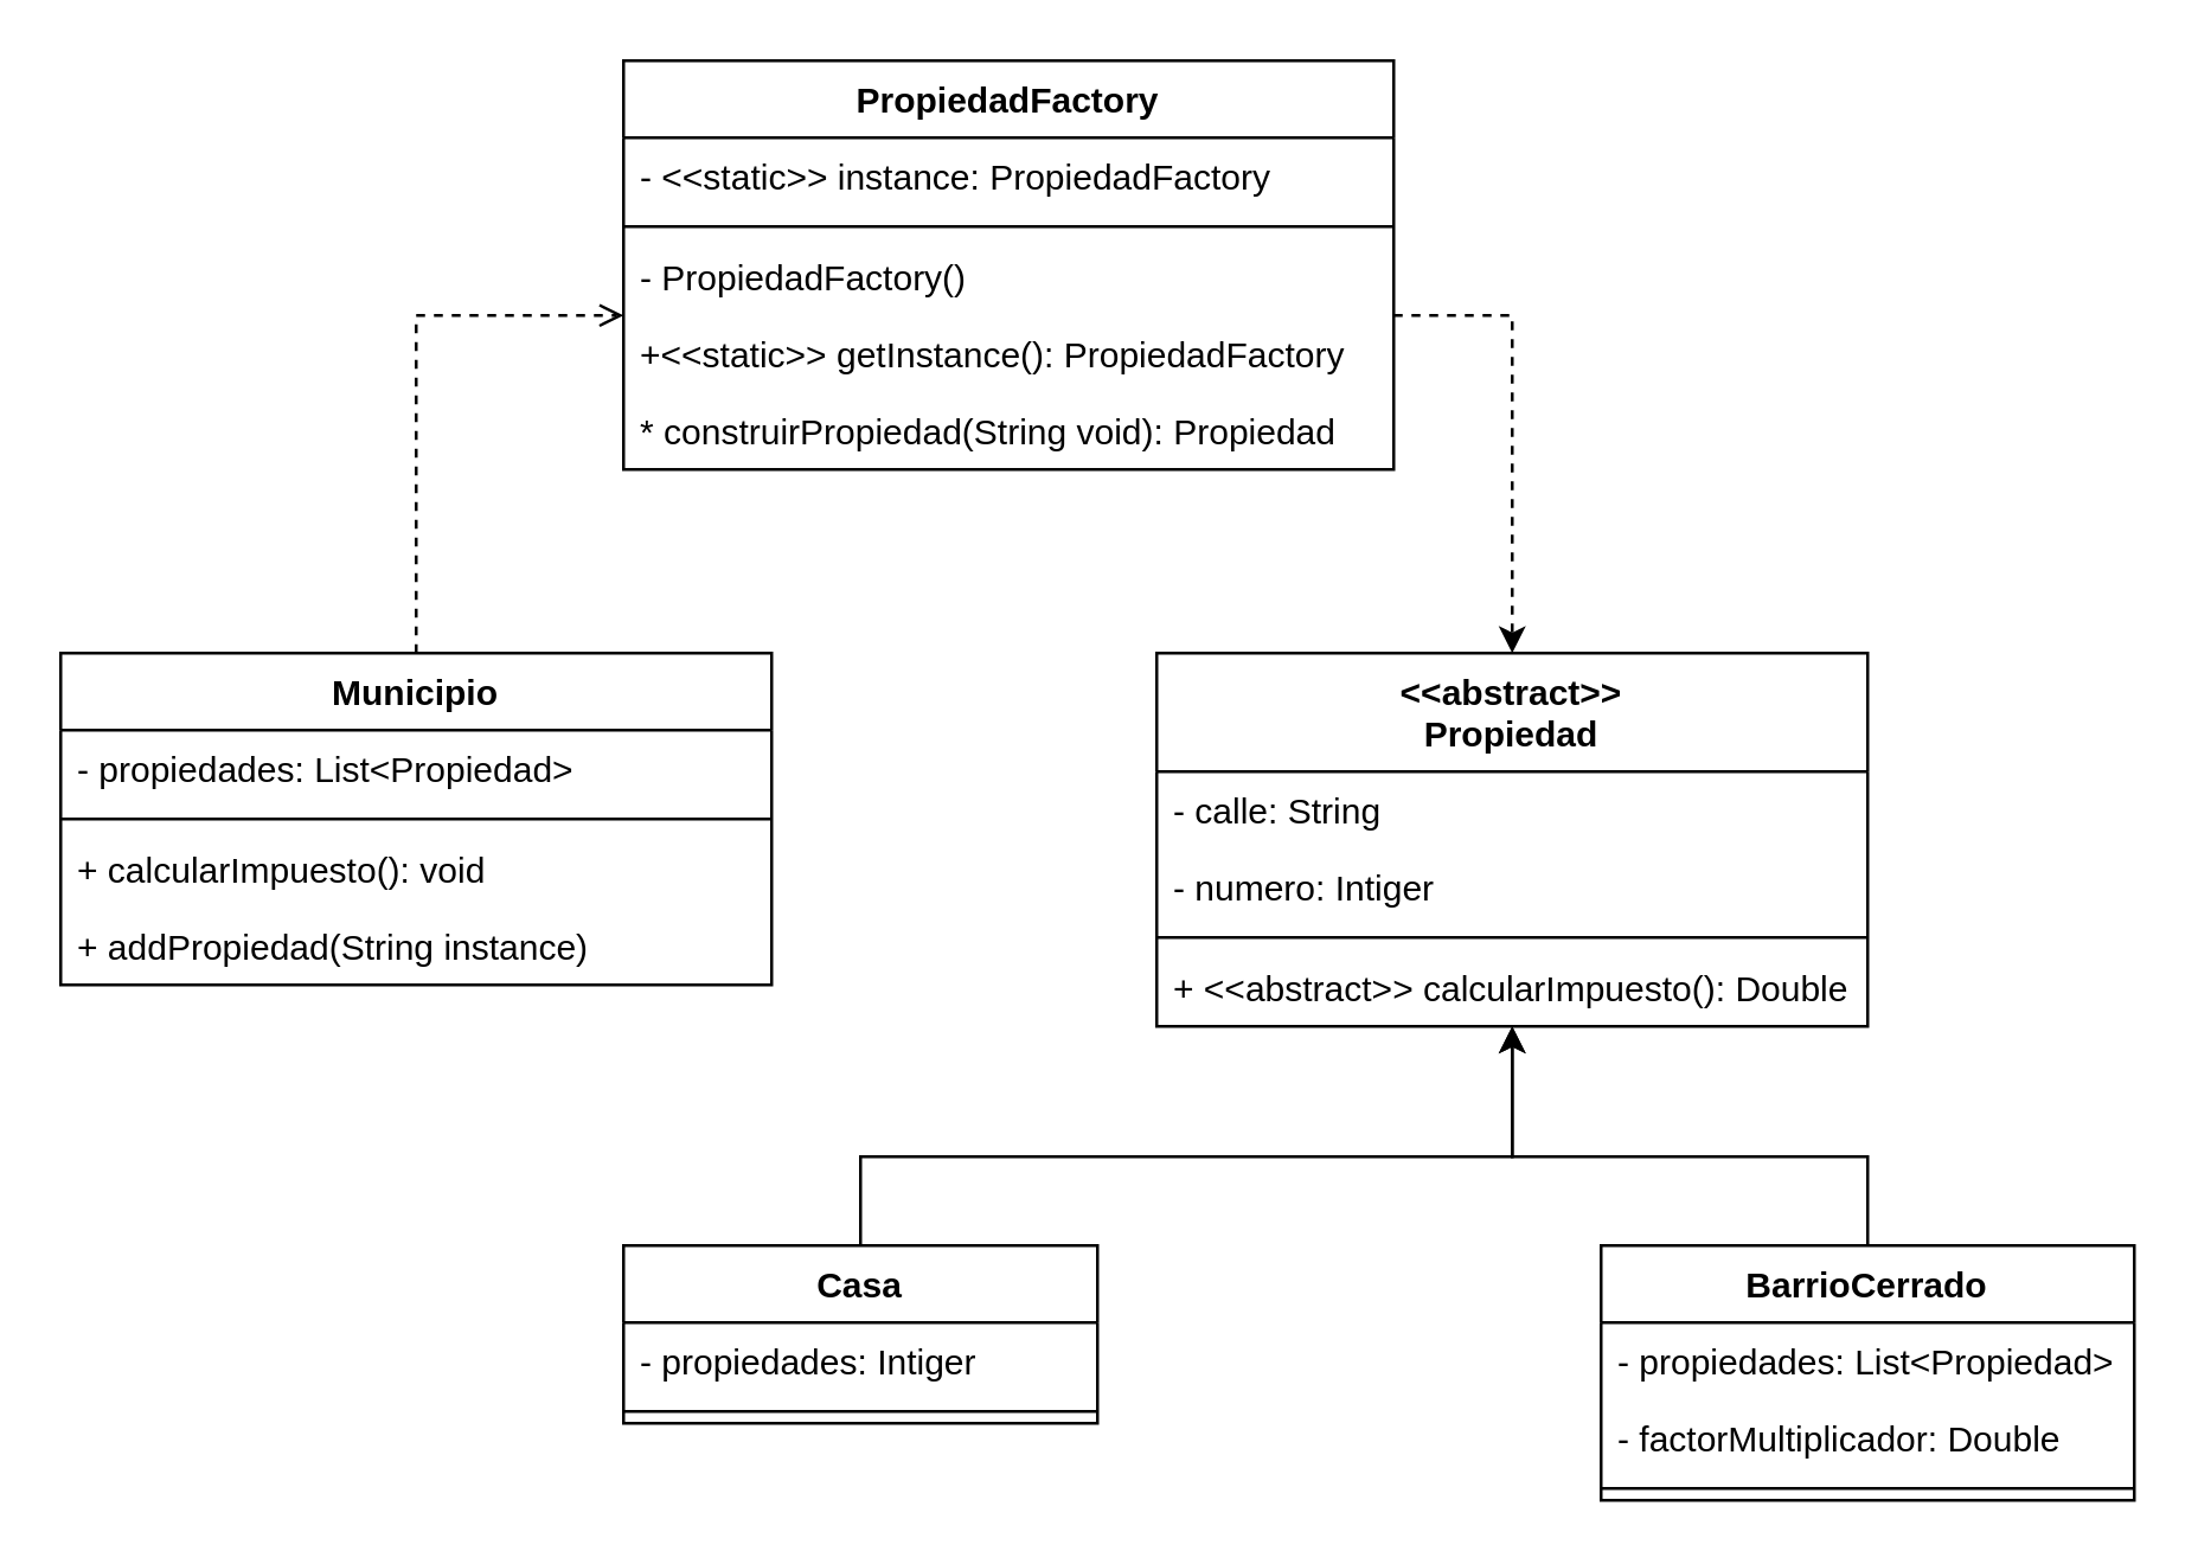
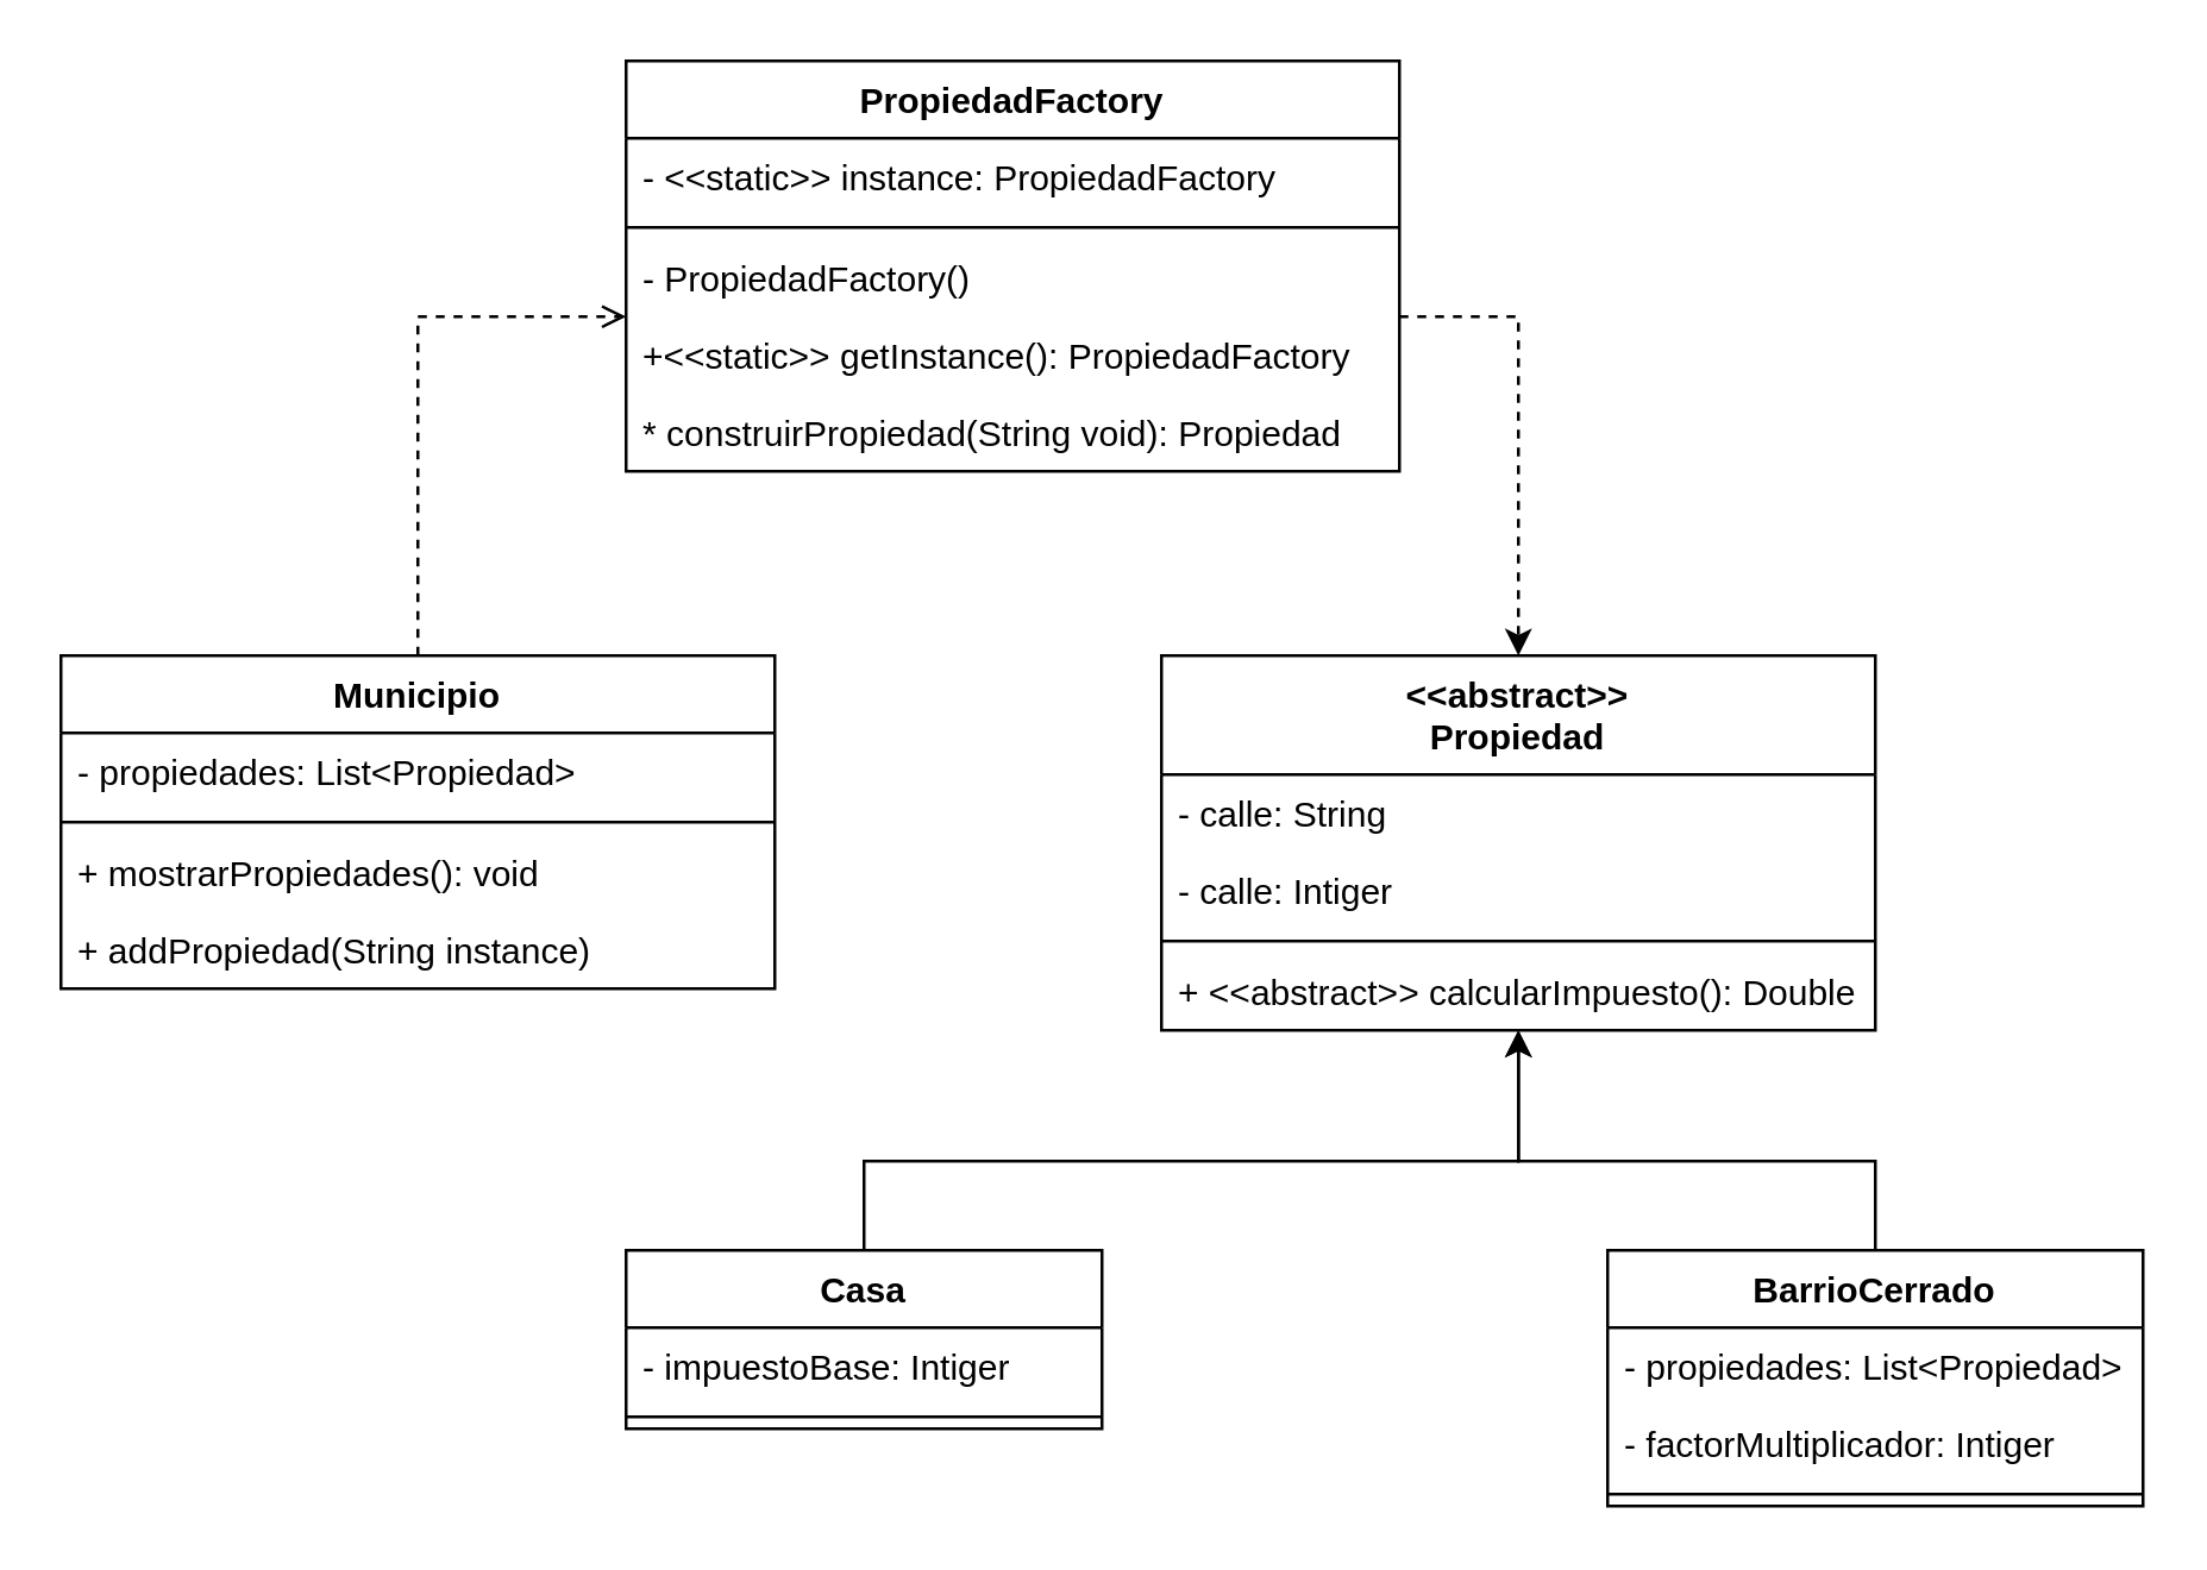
  <mxCell id="0" />
  <mxCell id="1" parent="0" />
  <mxCell id="2" style="edgeStyle=orthogonalEdgeStyle;rounded=0;orthogonalLoop=1;jettySize=auto;html=1;" edge="1" parent="1" source="3" target="11"><mxGeometry relative="1" as="geometry"><Array as="points"><mxPoint x="290" y="390" /><mxPoint x="510" y="390" /></Array></mxGeometry></mxCell>
  <mxCell id="3" value="Casa" style="swimlane;fontStyle=1;align=center;verticalAlign=top;childLayout=stackLayout;horizontal=1;startSize=26;horizontalStack=0;resizeParent=1;resizeParentMax=0;resizeLast=0;collapsible=1;marginBottom=0;" vertex="1" parent="1"><mxGeometry x="210" y="420" width="160" height="60" as="geometry" /></mxCell>
- <mxCell id="4" value="- propiedades: Intiger" style="text;strokeColor=none;fillColor=none;align=left;verticalAlign=top;spacingLeft=4;spacingRight=4;overflow=hidden;rotatable=0;points=[[0,0.5],[1,0.5]];portConstraint=eastwest;" vertex="1" parent="3"><mxGeometry y="26" width="160" height="26" as="geometry" /></mxCell>
+ <mxCell id="4" value="- impuestoBase: Intiger" style="text;strokeColor=none;fillColor=none;align=left;verticalAlign=top;spacingLeft=4;spacingRight=4;overflow=hidden;rotatable=0;points=[[0,0.5],[1,0.5]];portConstraint=eastwest;" vertex="1" parent="3"><mxGeometry y="26" width="160" height="26" as="geometry" /></mxCell>
  <mxCell id="5" value="" style="line;strokeWidth=1;fillColor=none;align=left;verticalAlign=middle;spacingTop=-1;spacingLeft=3;spacingRight=3;rotatable=0;labelPosition=right;points=[];portConstraint=eastwest;strokeColor=inherit;" vertex="1" parent="3"><mxGeometry y="52" width="160" height="8" as="geometry" /></mxCell>
  <mxCell id="6" style="edgeStyle=orthogonalEdgeStyle;rounded=0;orthogonalLoop=1;jettySize=auto;html=1;" edge="1" parent="1" source="7" target="11"><mxGeometry relative="1" as="geometry"><Array as="points"><mxPoint x="630" y="390" /><mxPoint x="510" y="390" /></Array></mxGeometry></mxCell>
  <mxCell id="7" value="BarrioCerrado" style="swimlane;fontStyle=1;align=center;verticalAlign=top;childLayout=stackLayout;horizontal=1;startSize=26;horizontalStack=0;resizeParent=1;resizeParentMax=0;resizeLast=0;collapsible=1;marginBottom=0;" vertex="1" parent="1"><mxGeometry x="540" y="420" width="180" height="86" as="geometry" /></mxCell>
  <mxCell id="8" value="- propiedades: List&lt;Propiedad&gt;" style="text;strokeColor=none;fillColor=none;align=left;verticalAlign=top;spacingLeft=4;spacingRight=4;overflow=hidden;rotatable=0;points=[[0,0.5],[1,0.5]];portConstraint=eastwest;" vertex="1" parent="7"><mxGeometry y="26" width="180" height="26" as="geometry" /></mxCell>
- <mxCell id="9" value="- factorMultiplicador: Double" style="text;strokeColor=none;fillColor=none;align=left;verticalAlign=top;spacingLeft=4;spacingRight=4;overflow=hidden;rotatable=0;points=[[0,0.5],[1,0.5]];portConstraint=eastwest;" vertex="1" parent="7"><mxGeometry y="52" width="180" height="26" as="geometry" /></mxCell>
+ <mxCell id="9" value="- factorMultiplicador: Intiger" style="text;strokeColor=none;fillColor=none;align=left;verticalAlign=top;spacingLeft=4;spacingRight=4;overflow=hidden;rotatable=0;points=[[0,0.5],[1,0.5]];portConstraint=eastwest;" vertex="1" parent="7"><mxGeometry y="52" width="180" height="26" as="geometry" /></mxCell>
  <mxCell id="10" value="" style="line;strokeWidth=1;fillColor=none;align=left;verticalAlign=middle;spacingTop=-1;spacingLeft=3;spacingRight=3;rotatable=0;labelPosition=right;points=[];portConstraint=eastwest;strokeColor=inherit;" vertex="1" parent="7"><mxGeometry y="78" width="180" height="8" as="geometry" /></mxCell>
  <mxCell id="11" value="&lt;&lt;abstract&gt;&gt;&#10;Propiedad" style="swimlane;fontStyle=1;align=center;verticalAlign=top;childLayout=stackLayout;horizontal=1;startSize=40;horizontalStack=0;resizeParent=1;resizeParentMax=0;resizeLast=0;collapsible=1;marginBottom=0;" vertex="1" parent="1"><mxGeometry x="390" y="220" width="240" height="126" as="geometry" /></mxCell>
  <mxCell id="12" value="- calle: String" style="text;strokeColor=none;fillColor=none;align=left;verticalAlign=top;spacingLeft=4;spacingRight=4;overflow=hidden;rotatable=0;points=[[0,0.5],[1,0.5]];portConstraint=eastwest;" vertex="1" parent="11"><mxGeometry y="40" width="240" height="26" as="geometry" /></mxCell>
- <mxCell id="13" value="- numero: Intiger" style="text;strokeColor=none;fillColor=none;align=left;verticalAlign=top;spacingLeft=4;spacingRight=4;overflow=hidden;rotatable=0;points=[[0,0.5],[1,0.5]];portConstraint=eastwest;" vertex="1" parent="11"><mxGeometry y="66" width="240" height="26" as="geometry" /></mxCell>
+ <mxCell id="13" value="- calle: Intiger" style="text;strokeColor=none;fillColor=none;align=left;verticalAlign=top;spacingLeft=4;spacingRight=4;overflow=hidden;rotatable=0;points=[[0,0.5],[1,0.5]];portConstraint=eastwest;" vertex="1" parent="11"><mxGeometry y="66" width="240" height="26" as="geometry" /></mxCell>
  <mxCell id="14" value="" style="line;strokeWidth=1;fillColor=none;align=left;verticalAlign=middle;spacingTop=-1;spacingLeft=3;spacingRight=3;rotatable=0;labelPosition=right;points=[];portConstraint=eastwest;strokeColor=inherit;" vertex="1" parent="11"><mxGeometry y="92" width="240" height="8" as="geometry" /></mxCell>
  <mxCell id="15" value="+ &lt;&lt;abstract&gt;&gt; calcularImpuesto(): Double" style="text;strokeColor=none;fillColor=none;align=left;verticalAlign=top;spacingLeft=4;spacingRight=4;overflow=hidden;rotatable=0;points=[[0,0.5],[1,0.5]];portConstraint=eastwest;" vertex="1" parent="11"><mxGeometry y="100" width="240" height="26" as="geometry" /></mxCell>
  <mxCell id="16" style="edgeStyle=orthogonalEdgeStyle;rounded=0;orthogonalLoop=1;jettySize=auto;html=1;dashed=1;endArrow=open;" edge="1" parent="1" source="17" target="23"><mxGeometry relative="1" as="geometry"><Array as="points"><mxPoint x="140" y="106" /></Array></mxGeometry></mxCell>
  <mxCell id="17" value="Municipio" style="swimlane;fontStyle=1;align=center;verticalAlign=top;childLayout=stackLayout;horizontal=1;startSize=26;horizontalStack=0;resizeParent=1;resizeParentMax=0;resizeLast=0;collapsible=1;marginBottom=0;" vertex="1" parent="1"><mxGeometry x="20" y="220" width="240" height="112" as="geometry" /></mxCell>
  <mxCell id="18" value="- propiedades: List&lt;Propiedad&gt;" style="text;strokeColor=none;fillColor=none;align=left;verticalAlign=top;spacingLeft=4;spacingRight=4;overflow=hidden;rotatable=0;points=[[0,0.5],[1,0.5]];portConstraint=eastwest;" vertex="1" parent="17"><mxGeometry y="26" width="240" height="26" as="geometry" /></mxCell>
  <mxCell id="19" value="" style="line;strokeWidth=1;fillColor=none;align=left;verticalAlign=middle;spacingTop=-1;spacingLeft=3;spacingRight=3;rotatable=0;labelPosition=right;points=[];portConstraint=eastwest;strokeColor=inherit;" vertex="1" parent="17"><mxGeometry y="52" width="240" height="8" as="geometry" /></mxCell>
- <mxCell id="20" value="+ calcularImpuesto(): void" style="text;strokeColor=none;fillColor=none;align=left;verticalAlign=top;spacingLeft=4;spacingRight=4;overflow=hidden;rotatable=0;points=[[0,0.5],[1,0.5]];portConstraint=eastwest;" vertex="1" parent="17"><mxGeometry y="60" width="240" height="26" as="geometry" /></mxCell>
+ <mxCell id="20" value="+ mostrarPropiedades(): void" style="text;strokeColor=none;fillColor=none;align=left;verticalAlign=top;spacingLeft=4;spacingRight=4;overflow=hidden;rotatable=0;points=[[0,0.5],[1,0.5]];portConstraint=eastwest;" vertex="1" parent="17"><mxGeometry y="60" width="240" height="26" as="geometry" /></mxCell>
  <mxCell id="21" value="+ addPropiedad(String instance)" style="text;strokeColor=none;fillColor=none;align=left;verticalAlign=top;spacingLeft=4;spacingRight=4;overflow=hidden;rotatable=0;points=[[0,0.5],[1,0.5]];portConstraint=eastwest;" vertex="1" parent="17"><mxGeometry y="86" width="240" height="26" as="geometry" /></mxCell>
  <mxCell id="22" style="edgeStyle=orthogonalEdgeStyle;rounded=0;orthogonalLoop=1;jettySize=auto;html=1;dashed=1;" edge="1" parent="1" source="23" target="11"><mxGeometry relative="1" as="geometry"><Array as="points"><mxPoint x="510" y="106" /></Array></mxGeometry></mxCell>
  <mxCell id="23" value="PropiedadFactory" style="swimlane;fontStyle=1;align=center;verticalAlign=top;childLayout=stackLayout;horizontal=1;startSize=26;horizontalStack=0;resizeParent=1;resizeParentMax=0;resizeLast=0;collapsible=1;marginBottom=0;" vertex="1" parent="1"><mxGeometry x="210" y="20" width="260" height="138" as="geometry" /></mxCell>
  <mxCell id="24" value="- &lt;&lt;static&gt;&gt; instance: PropiedadFactory" style="text;strokeColor=none;fillColor=none;align=left;verticalAlign=top;spacingLeft=4;spacingRight=4;overflow=hidden;rotatable=0;points=[[0,0.5],[1,0.5]];portConstraint=eastwest;" vertex="1" parent="23"><mxGeometry y="26" width="260" height="26" as="geometry" /></mxCell>
  <mxCell id="25" value="" style="line;strokeWidth=1;fillColor=none;align=left;verticalAlign=middle;spacingTop=-1;spacingLeft=3;spacingRight=3;rotatable=0;labelPosition=right;points=[];portConstraint=eastwest;strokeColor=inherit;" vertex="1" parent="23"><mxGeometry y="52" width="260" height="8" as="geometry" /></mxCell>
  <mxCell id="26" value="- PropiedadFactory()" style="text;strokeColor=none;fillColor=none;align=left;verticalAlign=top;spacingLeft=4;spacingRight=4;overflow=hidden;rotatable=0;points=[[0,0.5],[1,0.5]];portConstraint=eastwest;" vertex="1" parent="23"><mxGeometry y="60" width="260" height="26" as="geometry" /></mxCell>
  <mxCell id="27" value="+&lt;&lt;static&gt;&gt; getInstance(): PropiedadFactory" style="text;strokeColor=none;fillColor=none;align=left;verticalAlign=top;spacingLeft=4;spacingRight=4;overflow=hidden;rotatable=0;points=[[0,0.5],[1,0.5]];portConstraint=eastwest;" vertex="1" parent="23"><mxGeometry y="86" width="260" height="26" as="geometry" /></mxCell>
  <mxCell id="28" value="* construirPropiedad(String void): Propiedad" style="text;strokeColor=none;fillColor=none;align=left;verticalAlign=top;spacingLeft=4;spacingRight=4;overflow=hidden;rotatable=0;points=[[0,0.5],[1,0.5]];portConstraint=eastwest;" vertex="1" parent="23"><mxGeometry y="112" width="260" height="26" as="geometry" /></mxCell>
